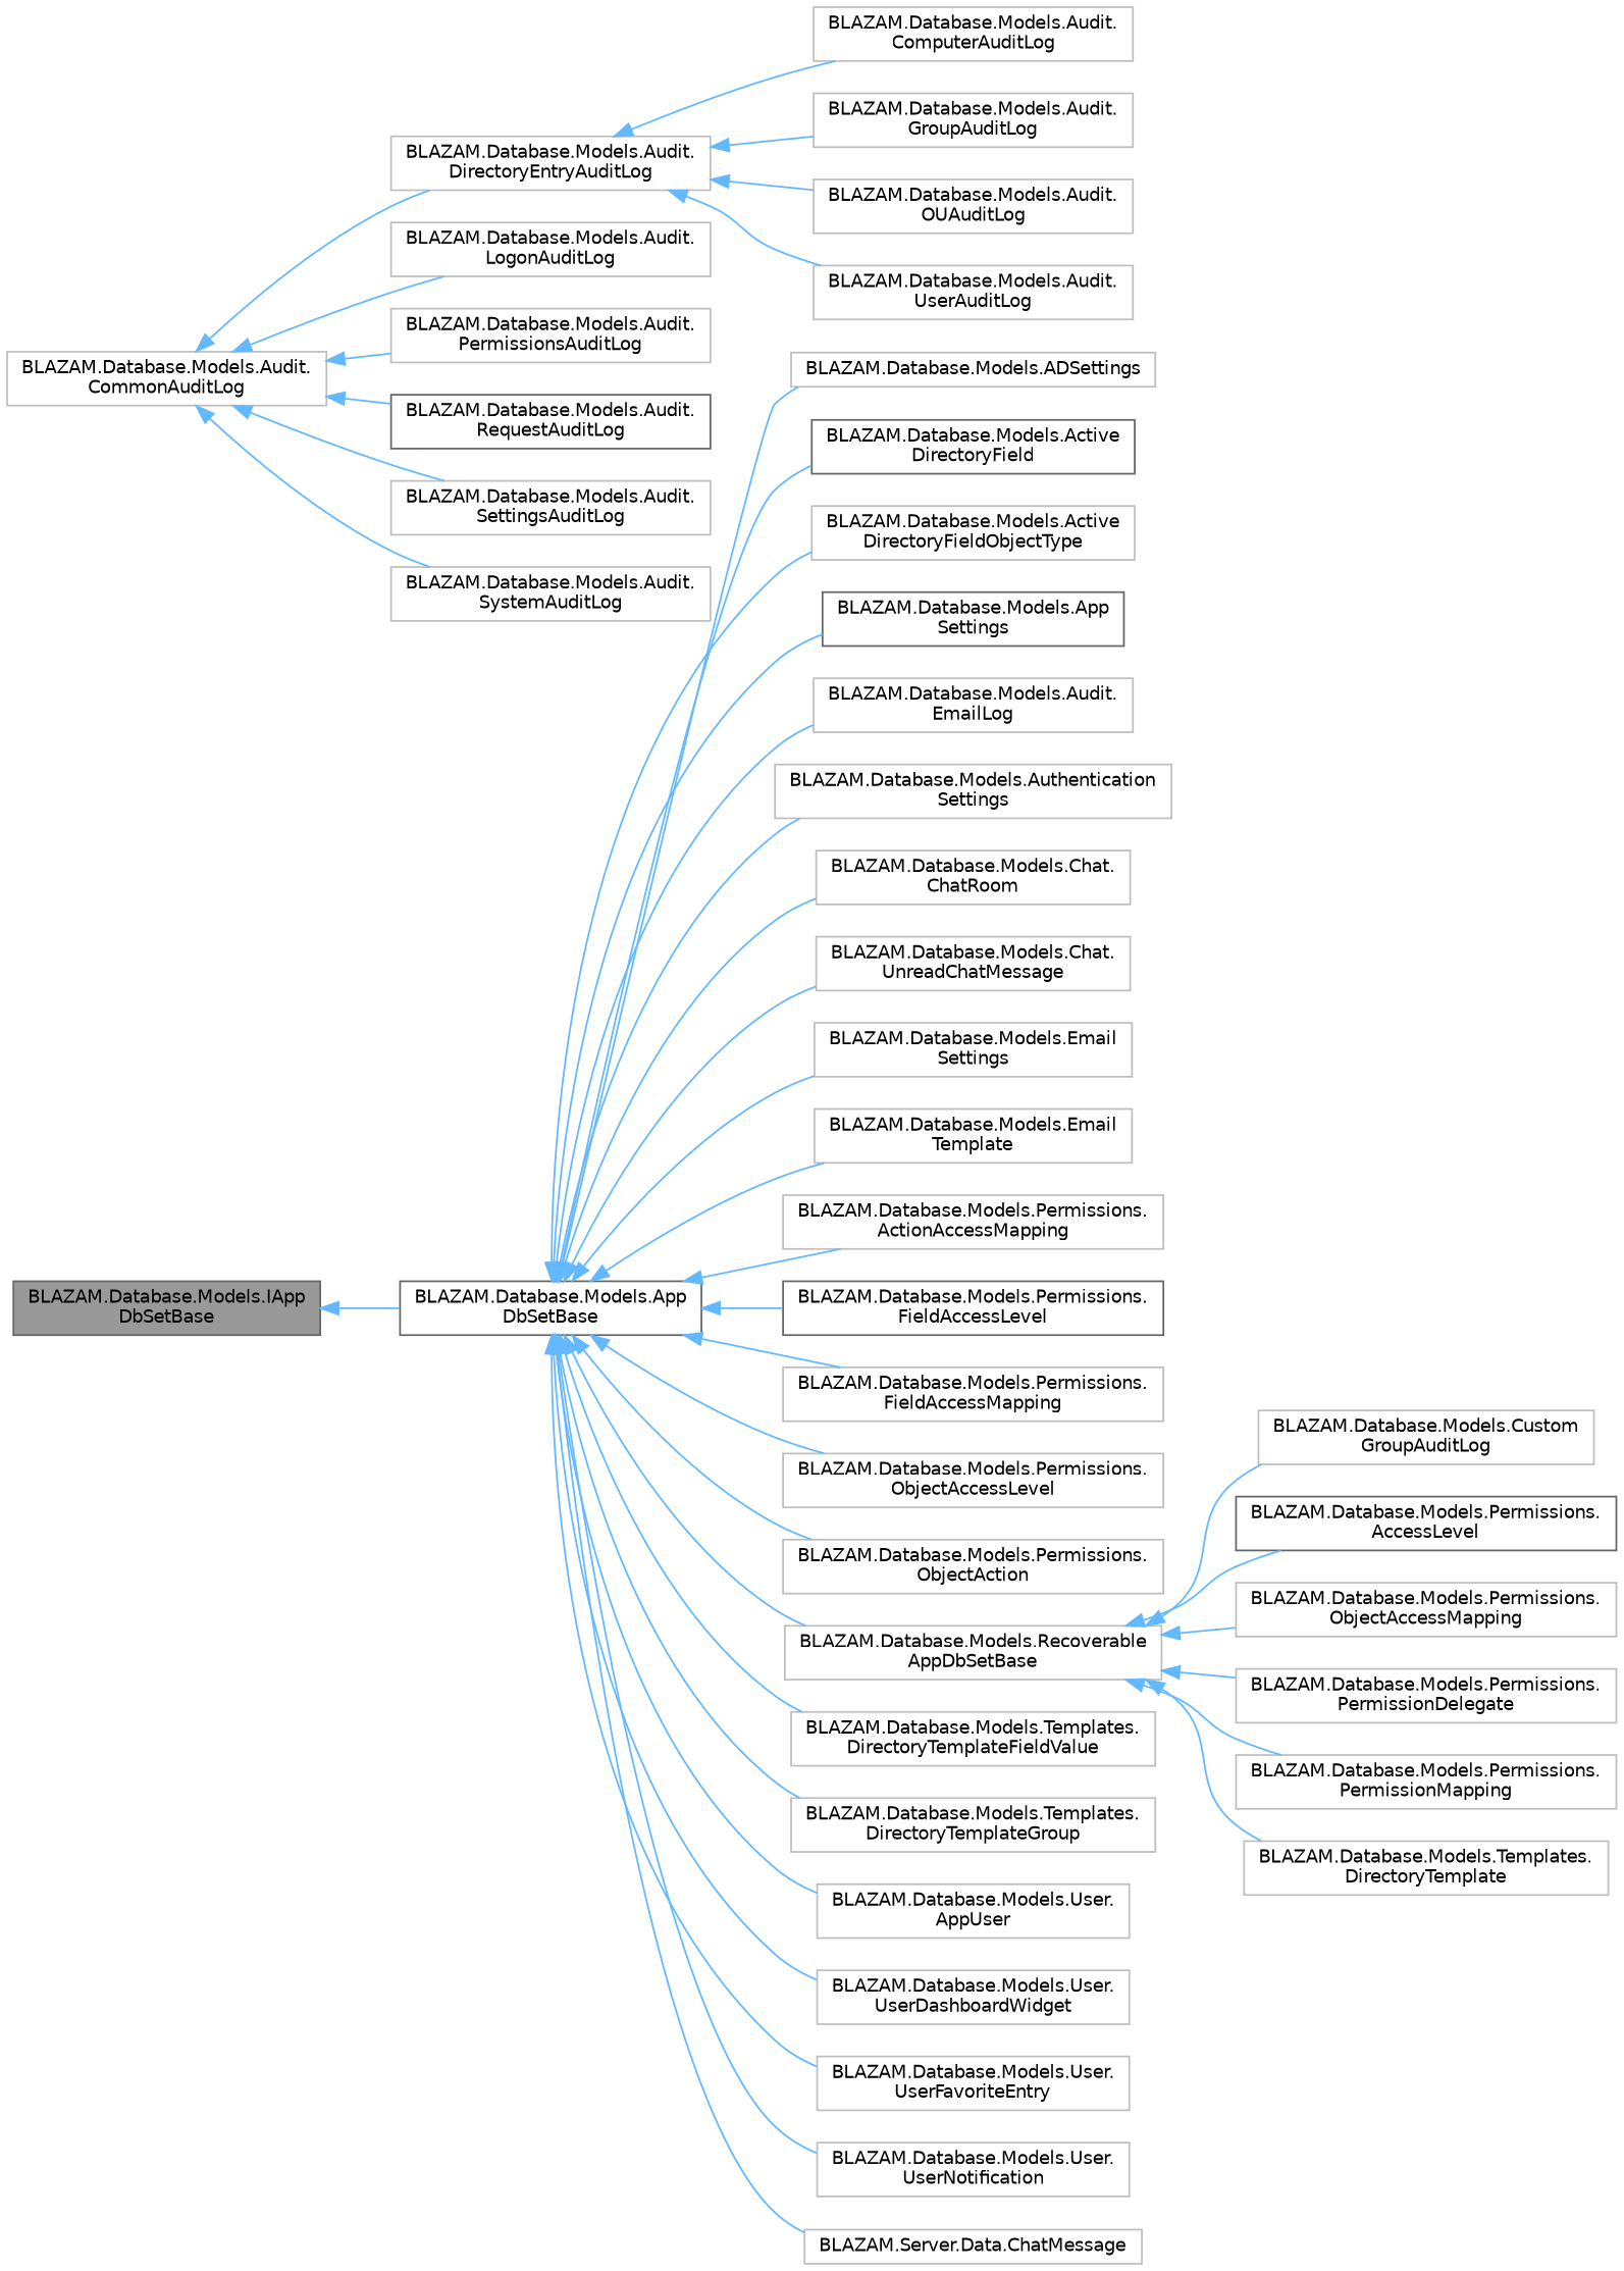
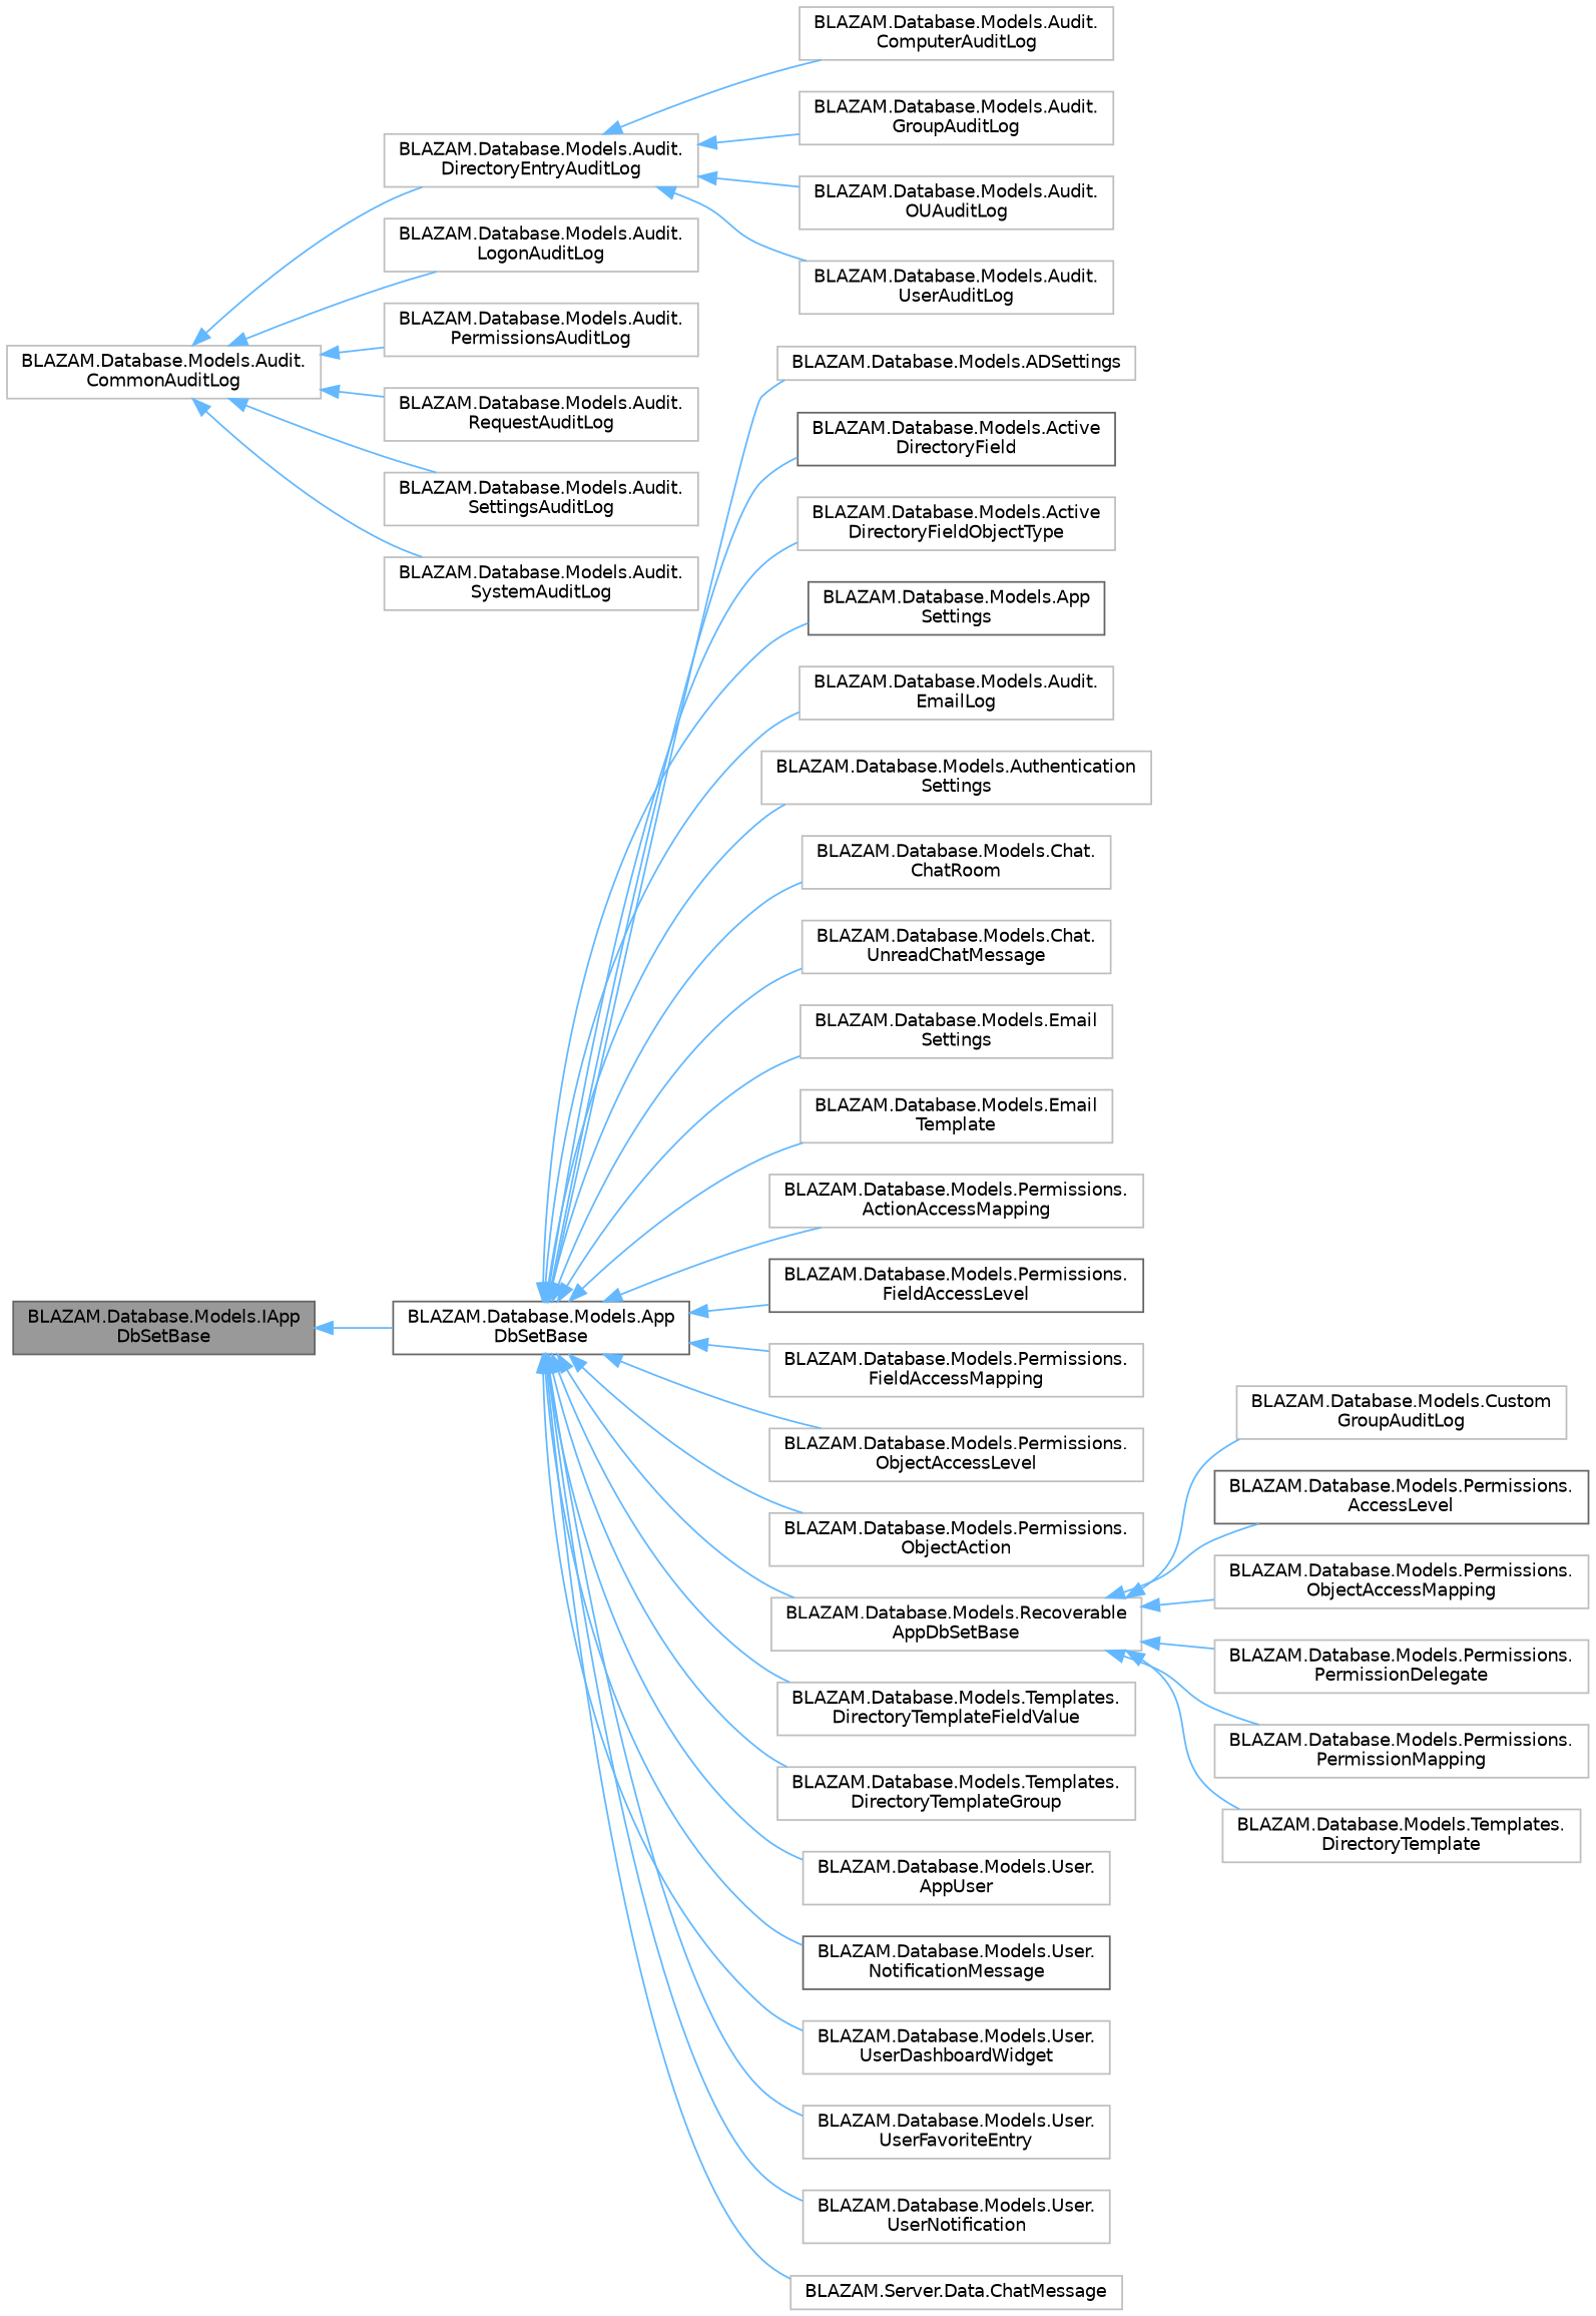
  digraph {
    rankdir=LR
    node [color=grey75 fillcolor=white fontname=Helvetica fontsize=10 shape=box style=filled]
    edge [color=steelblue1 dir=back fontname=Helvetica fontsize=10 labelfontname=Helvetica labelfontsize=10 style=solid]
    n1 [color=gray40 fillcolor=grey60 fontcolor=black height=0.2 label="BLAZAM.Database.Models.IApp\lDbSetBase" width=0.4]
    n2 [color=gray40 height=0.2 label="BLAZAM.Database.Models.App\lDbSetBase" width=0.4]
    n3 [height=0.2 label="BLAZAM.Database.Models.ADSettings" width=0.4]
    n4 [color=gray40 height=0.2 label="BLAZAM.Database.Models.Active\lDirectoryField" width=0.4]
    n5 [height=0.2 label="BLAZAM.Database.Models.Active\lDirectoryFieldObjectType" width=0.4]
    n6 [color=gray40 height=0.2 label="BLAZAM.Database.Models.App\lSettings" width=0.4]
    n7 [height=0.2 label="BLAZAM.Database.Models.Audit.\lEmailLog" width=0.4]
    n8 [height=0.2 label="BLAZAM.Database.Models.Authentication\lSettings" width=0.4]
    n9 [height=0.2 label="BLAZAM.Database.Models.Chat.\lChatRoom" width=0.4]
    n10 [height=0.2 label="BLAZAM.Database.Models.Chat.\lUnreadChatMessage" width=0.4]
    n11 [height=0.2 label="BLAZAM.Database.Models.Email\lSettings" width=0.4]
    n12 [height=0.2 label="BLAZAM.Database.Models.Email\lTemplate" width=0.4]
    n13 [height=0.2 label="BLAZAM.Database.Models.Permissions.\lActionAccessMapping" width=0.4]
    n14 [color=gray40 height=0.2 label="BLAZAM.Database.Models.Permissions.\lFieldAccessLevel" width=0.4]
    n15 [height=0.2 label="BLAZAM.Database.Models.Permissions.\lFieldAccessMapping" width=0.4]
    n16 [height=0.2 label="BLAZAM.Database.Models.Permissions.\lObjectAccessLevel" width=0.4]
    n17 [height=0.2 label="BLAZAM.Database.Models.Permissions.\lObjectAction" width=0.4]
    n18 [height=0.2 label="BLAZAM.Database.Models.Recoverable\lAppDbSetBase" width=0.4]
    n19 [height=0.2 label="BLAZAM.Database.Models.Templates.\lDirectoryTemplateFieldValue" width=0.4]
    n20 [height=0.2 label="BLAZAM.Database.Models.Templates.\lDirectoryTemplateGroup" width=0.4]
    n21 [height=0.2 label="BLAZAM.Database.Models.User.\lAppUser" width=0.4]
+   n22 [color=gray40 height=0.2 label="BLAZAM.Database.Models.User.\lNotificationMessage" width=0.4]
    n23 [height=0.2 label="BLAZAM.Database.Models.User.\lUserDashboardWidget" width=0.4]
    n24 [height=0.2 label="BLAZAM.Database.Models.User.\lUserFavoriteEntry" width=0.4]
    n25 [height=0.2 label="BLAZAM.Database.Models.User.\lUserNotification" width=0.4]
    n26 [height=0.2 label="BLAZAM.Server.Data.ChatMessage" width=0.4]
    n27 [height=0.2 label="BLAZAM.Database.Models.Audit.\lCommonAuditLog" width=0.4]
    n28 [height=0.2 label="BLAZAM.Database.Models.Audit.\lDirectoryEntryAuditLog" width=0.4]
    n29 [height=0.2 label="BLAZAM.Database.Models.Audit.\lLogonAuditLog" width=0.4]
    n30 [height=0.2 label="BLAZAM.Database.Models.Audit.\lPermissionsAuditLog" width=0.4]
-   n31 [color=gray40 height=0.2 label="BLAZAM.Database.Models.Audit.\lRequestAuditLog" width=0.4]
+   n31 [height=0.2 label="BLAZAM.Database.Models.Audit.\lRequestAuditLog" width=0.4]
    n32 [height=0.2 label="BLAZAM.Database.Models.Audit.\lSettingsAuditLog" width=0.4]
    n33 [height=0.2 label="BLAZAM.Database.Models.Audit.\lSystemAuditLog" width=0.4]
    n34 [height=0.2 label="BLAZAM.Database.Models.Custom\lGroupAuditLog" width=0.4]
    n35 [color=gray40 height=0.2 label="BLAZAM.Database.Models.Permissions.\lAccessLevel" width=0.4]
    n36 [height=0.2 label="BLAZAM.Database.Models.Permissions.\lObjectAccessMapping" width=0.4]
    n37 [height=0.2 label="BLAZAM.Database.Models.Permissions.\lPermissionDelegate" width=0.4]
    n38 [height=0.2 label="BLAZAM.Database.Models.Permissions.\lPermissionMapping" width=0.4]
    n39 [height=0.2 label="BLAZAM.Database.Models.Templates.\lDirectoryTemplate" width=0.4]
    n40 [height=0.2 label="BLAZAM.Database.Models.Audit.\lComputerAuditLog" width=0.4]
    n41 [height=0.2 label="BLAZAM.Database.Models.Audit.\lGroupAuditLog" width=0.4]
    n42 [height=0.2 label="BLAZAM.Database.Models.Audit.\lOUAuditLog" width=0.4]
    n43 [height=0.2 label="BLAZAM.Database.Models.Audit.\lUserAuditLog" width=0.4]
    n1 -> n2
    n2 -> n3
    n2 -> n4
    n2 -> n5
    n2 -> n6
    n2 -> n7
    n2 -> n8
    n2 -> n9
    n2 -> n10
    n2 -> n11
    n2 -> n12
    n2 -> n13
    n2 -> n14
    n2 -> n15
    n2 -> n16
    n2 -> n17
    n2 -> n18
    n2 -> n19
    n2 -> n20
    n2 -> n21
+   n2 -> n22
    n2 -> n23
    n2 -> n24
    n2 -> n25
    n2 -> n26
    n18 -> n34
    n18 -> n35
    n18 -> n36
    n18 -> n37
    n18 -> n38
    n18 -> n39
    n27 -> n28
    n27 -> n29
    n27 -> n30
    n27 -> n31
    n27 -> n32
    n27 -> n33
    n28 -> n40
    n28 -> n41
    n28 -> n42
    n28 -> n43
  }
